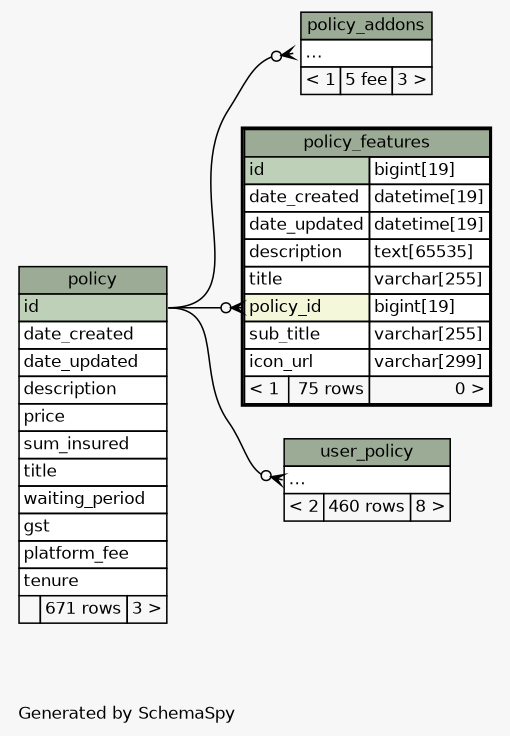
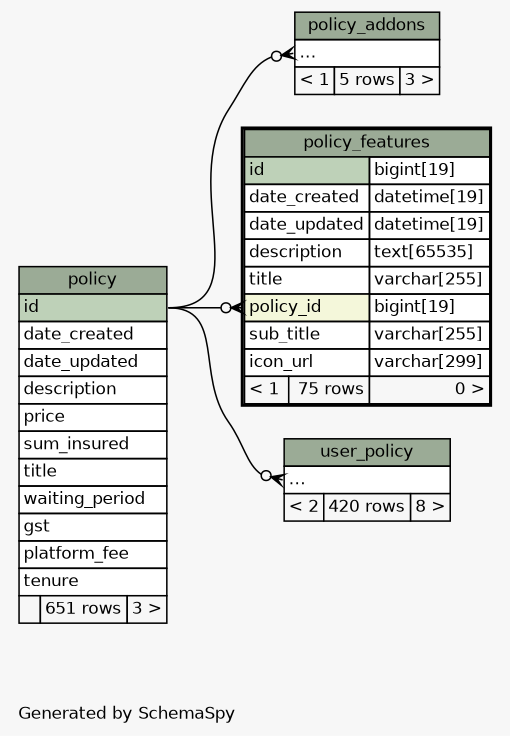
  digraph {
    bgcolor="#f7f7f7"
    fontname=Helvetica
    fontsize=11
    label="\nGenerated by SchemaSpy"
    labeljust=l
    nodesep=0.18
    rankdir=RL
    ranksep=0.46
    node [fontname=Helvetica fontsize=11 shape=plaintext]
    edge [arrowhead=none arrowsize=0.8 arrowtail=crowodot dir=back headport="id:e" tailport="elipses:w"]
-   n1 [label=<     <TABLE BORDER="0" CELLBORDER="1" CELLSPACING="0" BGCOLOR="#ffffff">       <TR><TD COLSPAN="3" BGCOLOR="#9bab96" ALIGN="CENTER">policy_addons</TD></TR>       <TR><TD PORT="elipses" COLSPAN="3" ALIGN="LEFT">...</TD></TR>       <TR><TD ALIGN="LEFT" BGCOLOR="#f7f7f7">&lt; 1</TD><TD ALIGN="RIGHT" BGCOLOR="#f7f7f7">5 fee</TD><TD ALIGN="RIGHT" BGCOLOR="#f7f7f7">3 &gt;</TD></TR>     </TABLE>>]
-   n2 [label=<     <TABLE BORDER="0" CELLBORDER="1" CELLSPACING="0" BGCOLOR="#ffffff">       <TR><TD COLSPAN="3" BGCOLOR="#9bab96" ALIGN="CENTER">policy</TD></TR>       <TR><TD PORT="id" COLSPAN="3" BGCOLOR="#bed1b8" ALIGN="LEFT">id</TD></TR>       <TR><TD PORT="date_created" COLSPAN="3" ALIGN="LEFT">date_created</TD></TR>       <TR><TD PORT="date_updated" COLSPAN="3" ALIGN="LEFT">date_updated</TD></TR>       <TR><TD PORT="description" COLSPAN="3" ALIGN="LEFT">description</TD></TR>       <TR><TD PORT="price" COLSPAN="3" ALIGN="LEFT">price</TD></TR>       <TR><TD PORT="sum_insured" COLSPAN="3" ALIGN="LEFT">sum_insured</TD></TR>       <TR><TD PORT="title" COLSPAN="3" ALIGN="LEFT">title</TD></TR>       <TR><TD PORT="waiting_period" COLSPAN="3" ALIGN="LEFT">waiting_period</TD></TR>       <TR><TD PORT="gst" COLSPAN="3" ALIGN="LEFT">gst</TD></TR>       <TR><TD PORT="platform_fee" COLSPAN="3" ALIGN="LEFT">platform_fee</TD></TR>       <TR><TD PORT="tenure" COLSPAN="3" ALIGN="LEFT">tenure</TD></TR>       <TR><TD ALIGN="LEFT" BGCOLOR="#f7f7f7">  </TD><TD ALIGN="RIGHT" BGCOLOR="#f7f7f7">671 rows</TD><TD ALIGN="RIGHT" BGCOLOR="#f7f7f7">3 &gt;</TD></TR>     </TABLE>>]
+   n1 [label=<     <TABLE BORDER="0" CELLBORDER="1" CELLSPACING="0" BGCOLOR="#ffffff">       <TR><TD COLSPAN="3" BGCOLOR="#9bab96" ALIGN="CENTER">policy_addons</TD></TR>       <TR><TD PORT="elipses" COLSPAN="3" ALIGN="LEFT">...</TD></TR>       <TR><TD ALIGN="LEFT" BGCOLOR="#f7f7f7">&lt; 1</TD><TD ALIGN="RIGHT" BGCOLOR="#f7f7f7">5 rows</TD><TD ALIGN="RIGHT" BGCOLOR="#f7f7f7">3 &gt;</TD></TR>     </TABLE>>]
+   n2 [label=<     <TABLE BORDER="0" CELLBORDER="1" CELLSPACING="0" BGCOLOR="#ffffff">       <TR><TD COLSPAN="3" BGCOLOR="#9bab96" ALIGN="CENTER">policy</TD></TR>       <TR><TD PORT="id" COLSPAN="3" BGCOLOR="#bed1b8" ALIGN="LEFT">id</TD></TR>       <TR><TD PORT="date_created" COLSPAN="3" ALIGN="LEFT">date_created</TD></TR>       <TR><TD PORT="date_updated" COLSPAN="3" ALIGN="LEFT">date_updated</TD></TR>       <TR><TD PORT="description" COLSPAN="3" ALIGN="LEFT">description</TD></TR>       <TR><TD PORT="price" COLSPAN="3" ALIGN="LEFT">price</TD></TR>       <TR><TD PORT="sum_insured" COLSPAN="3" ALIGN="LEFT">sum_insured</TD></TR>       <TR><TD PORT="title" COLSPAN="3" ALIGN="LEFT">title</TD></TR>       <TR><TD PORT="waiting_period" COLSPAN="3" ALIGN="LEFT">waiting_period</TD></TR>       <TR><TD PORT="gst" COLSPAN="3" ALIGN="LEFT">gst</TD></TR>       <TR><TD PORT="platform_fee" COLSPAN="3" ALIGN="LEFT">platform_fee</TD></TR>       <TR><TD PORT="tenure" COLSPAN="3" ALIGN="LEFT">tenure</TD></TR>       <TR><TD ALIGN="LEFT" BGCOLOR="#f7f7f7">  </TD><TD ALIGN="RIGHT" BGCOLOR="#f7f7f7">651 rows</TD><TD ALIGN="RIGHT" BGCOLOR="#f7f7f7">3 &gt;</TD></TR>     </TABLE>>]
    n3 [label=<     <TABLE BORDER="2" CELLBORDER="1" CELLSPACING="0" BGCOLOR="#ffffff">       <TR><TD COLSPAN="3" BGCOLOR="#9bab96" ALIGN="CENTER">policy_features</TD></TR>       <TR><TD PORT="id" COLSPAN="2" BGCOLOR="#bed1b8" ALIGN="LEFT">id</TD><TD PORT="id.type" ALIGN="LEFT">bigint[19]</TD></TR>       <TR><TD PORT="date_created" COLSPAN="2" ALIGN="LEFT">date_created</TD><TD PORT="date_created.type" ALIGN="LEFT">datetime[19]</TD></TR>       <TR><TD PORT="date_updated" COLSPAN="2" ALIGN="LEFT">date_updated</TD><TD PORT="date_updated.type" ALIGN="LEFT">datetime[19]</TD></TR>       <TR><TD PORT="description" COLSPAN="2" ALIGN="LEFT">description</TD><TD PORT="description.type" ALIGN="LEFT">text[65535]</TD></TR>       <TR><TD PORT="title" COLSPAN="2" ALIGN="LEFT">title</TD><TD PORT="title.type" ALIGN="LEFT">varchar[255]</TD></TR>       <TR><TD PORT="policy_id" COLSPAN="2" BGCOLOR="#f4f7da" ALIGN="LEFT">policy_id</TD><TD PORT="policy_id.type" ALIGN="LEFT">bigint[19]</TD></TR>       <TR><TD PORT="sub_title" COLSPAN="2" ALIGN="LEFT">sub_title</TD><TD PORT="sub_title.type" ALIGN="LEFT">varchar[255]</TD></TR>       <TR><TD PORT="icon_url" COLSPAN="2" ALIGN="LEFT">icon_url</TD><TD PORT="icon_url.type" ALIGN="LEFT">varchar[299]</TD></TR>       <TR><TD ALIGN="LEFT" BGCOLOR="#f7f7f7">&lt; 1</TD><TD ALIGN="RIGHT" BGCOLOR="#f7f7f7">75 rows</TD><TD ALIGN="RIGHT" BGCOLOR="#f7f7f7">0 &gt;</TD></TR>     </TABLE>>]
-   n4 [label=<     <TABLE BORDER="0" CELLBORDER="1" CELLSPACING="0" BGCOLOR="#ffffff">       <TR><TD COLSPAN="3" BGCOLOR="#9bab96" ALIGN="CENTER">user_policy</TD></TR>       <TR><TD PORT="elipses" COLSPAN="3" ALIGN="LEFT">...</TD></TR>       <TR><TD ALIGN="LEFT" BGCOLOR="#f7f7f7">&lt; 2</TD><TD ALIGN="RIGHT" BGCOLOR="#f7f7f7">460 rows</TD><TD ALIGN="RIGHT" BGCOLOR="#f7f7f7">8 &gt;</TD></TR>     </TABLE>>]
+   n4 [label=<     <TABLE BORDER="0" CELLBORDER="1" CELLSPACING="0" BGCOLOR="#ffffff">       <TR><TD COLSPAN="3" BGCOLOR="#9bab96" ALIGN="CENTER">user_policy</TD></TR>       <TR><TD PORT="elipses" COLSPAN="3" ALIGN="LEFT">...</TD></TR>       <TR><TD ALIGN="LEFT" BGCOLOR="#f7f7f7">&lt; 2</TD><TD ALIGN="RIGHT" BGCOLOR="#f7f7f7">420 rows</TD><TD ALIGN="RIGHT" BGCOLOR="#f7f7f7">8 &gt;</TD></TR>     </TABLE>>]
    n1 -> n2
    n3 -> n2 [tailport="policy_id:w"]
    n4 -> n2
  }
